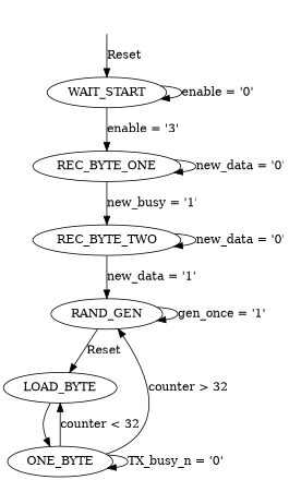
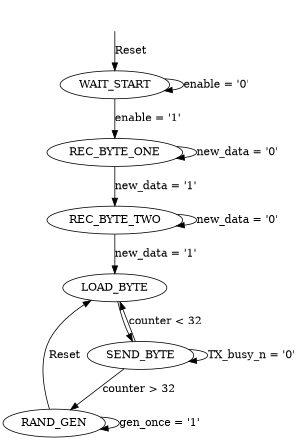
  digraph {
    rankdir=UD
    reset [style=invis]
    WAIT_START
    REC_BYTE_ONE
    REC_BYTE_TWO
    RAND_GEN
    LOAD_BYTE
-   SEND_BYTE [label=ONE_BYTE]
+   SEND_BYTE
    reset -> WAIT_START [label=Reset]
    WAIT_START -> WAIT_START [label="enable = '0'"]
-   WAIT_START -> REC_BYTE_ONE [label="enable = '3'"]
+   WAIT_START -> REC_BYTE_ONE [label="enable = '1'"]
    REC_BYTE_ONE -> REC_BYTE_ONE [label="new_data = '0'"]
-   REC_BYTE_ONE -> REC_BYTE_TWO [label="new_busy = '1'"]
+   REC_BYTE_ONE -> REC_BYTE_TWO [label="new_data = '1'"]
    REC_BYTE_TWO -> REC_BYTE_TWO [label="new_data = '0'"]
-   REC_BYTE_TWO -> RAND_GEN [label="new_data = '1'"]
+   REC_BYTE_TWO -> LOAD_BYTE [label="new_data = '1'"]
    RAND_GEN -> RAND_GEN [label="gen_once = '1'"]
    RAND_GEN -> LOAD_BYTE [label=Reset]
    LOAD_BYTE -> SEND_BYTE
    SEND_BYTE -> RAND_GEN [label="counter > 32"]
    SEND_BYTE -> LOAD_BYTE [label="counter < 32"]
    SEND_BYTE -> SEND_BYTE [label="TX_busy_n = '0'"]
  }
